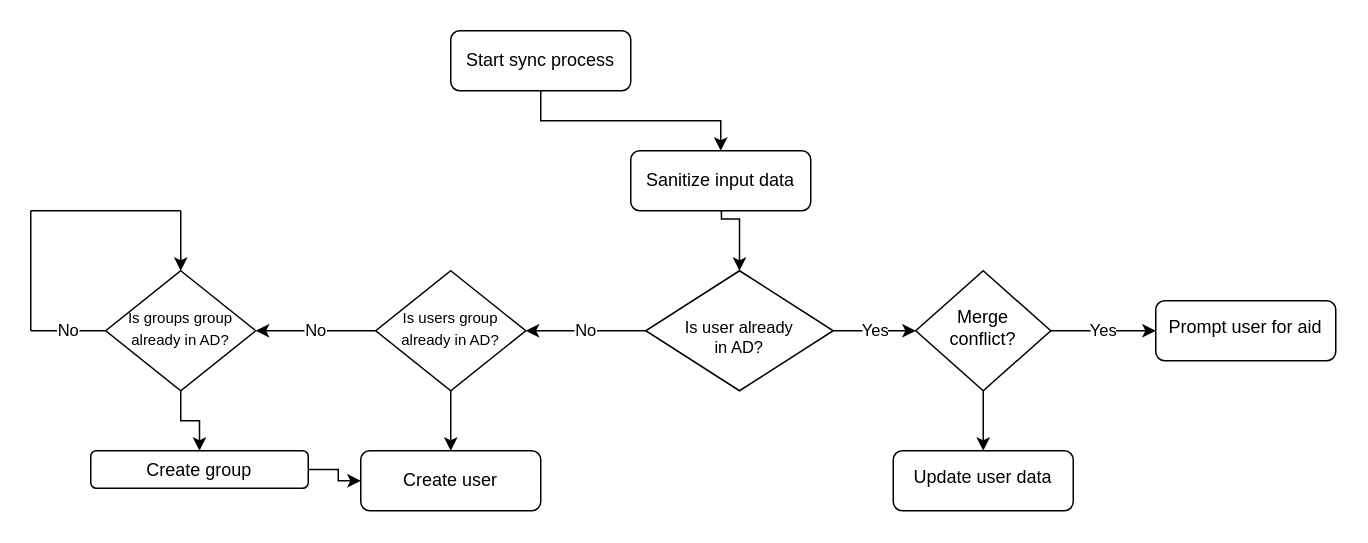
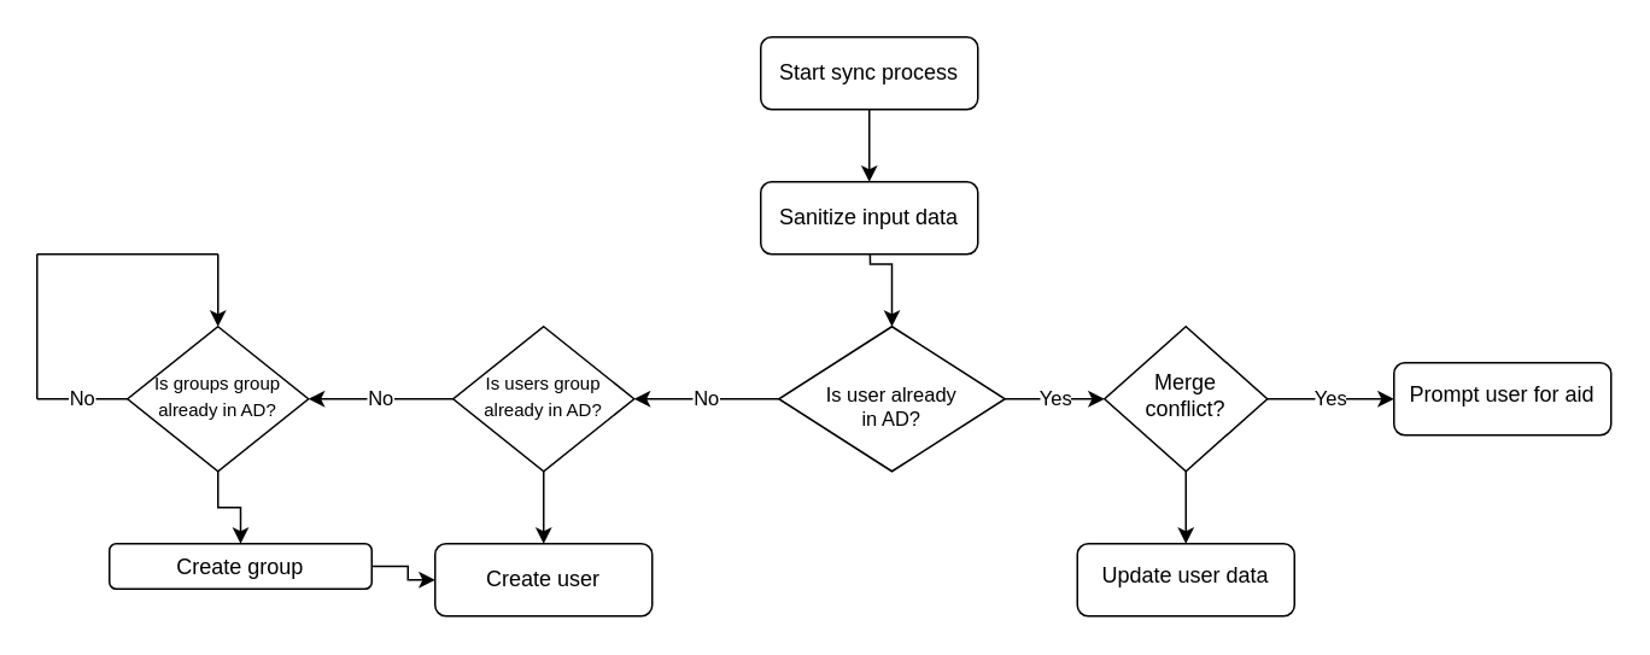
  <mxCell id="0" />
  <mxCell id="1" parent="0" />
  <mxCell id="2" value="" style="edgeStyle=orthogonalEdgeStyle;rounded=0;orthogonalLoop=1;jettySize=auto;html=1;" parent="1" source="3" target="5" edge="1"><mxGeometry relative="1" as="geometry" /></mxCell>
- <mxCell id="3" value="Start sync process" style="rounded=1;whiteSpace=wrap;html=1;fontSize=12;glass=0;strokeWidth=1;shadow=0;" parent="1" vertex="1"><mxGeometry x="300" y="20" width="120" height="40" as="geometry" /></mxCell>
+ <mxCell id="3" value="Start sync process" style="rounded=1;whiteSpace=wrap;html=1;fontSize=12;glass=0;strokeWidth=1;shadow=0;" parent="1" vertex="1"><mxGeometry x="420" y="20" width="120" height="40" as="geometry" /></mxCell>
  <mxCell id="4" style="edgeStyle=orthogonalEdgeStyle;rounded=0;orthogonalLoop=1;jettySize=auto;html=1;entryX=0.5;entryY=0;entryDx=0;entryDy=0;" parent="1" target="8" edge="1"><mxGeometry relative="1" as="geometry"><mxPoint x="480" y="110" as="sourcePoint" /></mxGeometry></mxCell>
  <mxCell id="5" value="Sanitize input data" style="rounded=1;whiteSpace=wrap;html=1;fontSize=12;glass=0;strokeWidth=1;shadow=0;" parent="1" vertex="1"><mxGeometry x="420" y="100" width="120" height="40" as="geometry" /></mxCell>
  <mxCell id="6" value="No" style="edgeStyle=orthogonalEdgeStyle;rounded=0;orthogonalLoop=1;jettySize=auto;html=1;" parent="1" source="8" target="11" edge="1"><mxGeometry relative="1" as="geometry" /></mxCell>
  <mxCell id="7" value="&lt;div&gt;Yes&lt;/div&gt;" style="edgeStyle=orthogonalEdgeStyle;rounded=0;orthogonalLoop=1;jettySize=auto;html=1;" parent="1" source="8" target="23" edge="1"><mxGeometry relative="1" as="geometry" /></mxCell>
  <mxCell id="8" value="&lt;div style=&quot;font-size: 11px;&quot;&gt;&lt;br&gt;&lt;/div&gt;&lt;div style=&quot;font-size: 11px;&quot;&gt;Is user already&lt;/div&gt;&lt;div style=&quot;font-size: 11px;&quot;&gt;in AD?&lt;br&gt;&lt;/div&gt;" style="rhombus;whiteSpace=wrap;html=1;shadow=0;fontFamily=Helvetica;fontSize=12;align=center;strokeWidth=1;spacing=6;spacingTop=-4;" parent="1" vertex="1"><mxGeometry x="430" y="180" width="125" height="80" as="geometry" /></mxCell>
  <mxCell id="9" value="No" style="edgeStyle=orthogonalEdgeStyle;rounded=0;orthogonalLoop=1;jettySize=auto;html=1;" parent="1" source="11" target="13" edge="1"><mxGeometry relative="1" as="geometry" /></mxCell>
  <mxCell id="10" value="" style="edgeStyle=orthogonalEdgeStyle;rounded=0;orthogonalLoop=1;jettySize=auto;html=1;" parent="1" source="11" target="20" edge="1"><mxGeometry relative="1" as="geometry" /></mxCell>
  <mxCell id="11" value="&lt;font style=&quot;font-size: 10px;&quot;&gt;Is users group already in AD?&lt;/font&gt;" style="rhombus;whiteSpace=wrap;html=1;shadow=0;fontFamily=Helvetica;fontSize=12;align=center;strokeWidth=1;spacing=6;spacingTop=-4;" parent="1" vertex="1"><mxGeometry x="250" y="180" width="100" height="80" as="geometry" /></mxCell>
  <mxCell id="12" value="" style="edgeStyle=orthogonalEdgeStyle;rounded=0;orthogonalLoop=1;jettySize=auto;html=1;" parent="1" source="13" target="19" edge="1"><mxGeometry relative="1" as="geometry" /></mxCell>
  <mxCell id="13" value="&lt;font style=&quot;font-size: 10px;&quot;&gt;Is groups group already in AD?&lt;/font&gt;" style="rhombus;whiteSpace=wrap;html=1;shadow=0;fontFamily=Helvetica;fontSize=12;align=center;strokeWidth=1;spacing=6;spacingTop=-4;" parent="1" vertex="1"><mxGeometry x="70" y="180" width="100" height="80" as="geometry" /></mxCell>
  <mxCell id="14" value="No" style="endArrow=none;html=1;rounded=0;" parent="1" edge="1"><mxGeometry width="50" height="50" relative="1" as="geometry"><mxPoint x="20" y="220" as="sourcePoint" /><mxPoint x="70" y="220" as="targetPoint" /></mxGeometry></mxCell>
  <mxCell id="15" value="" style="endArrow=none;html=1;rounded=0;" parent="1" edge="1"><mxGeometry width="50" height="50" relative="1" as="geometry"><mxPoint x="20" y="220" as="sourcePoint" /><mxPoint x="20" y="140" as="targetPoint" /></mxGeometry></mxCell>
  <mxCell id="16" value="" style="endArrow=none;html=1;rounded=0;" parent="1" edge="1"><mxGeometry width="50" height="50" relative="1" as="geometry"><mxPoint x="120" y="140" as="sourcePoint" /><mxPoint x="20" y="140" as="targetPoint" /></mxGeometry></mxCell>
  <mxCell id="17" value="" style="edgeStyle=none;orthogonalLoop=1;jettySize=auto;html=1;rounded=0;entryX=0.5;entryY=0;entryDx=0;entryDy=0;" parent="1" target="13" edge="1"><mxGeometry width="100" relative="1" as="geometry"><mxPoint x="120" y="140" as="sourcePoint" /><mxPoint x="220" y="140" as="targetPoint" /><Array as="points" /></mxGeometry></mxCell>
  <mxCell id="18" style="edgeStyle=orthogonalEdgeStyle;rounded=0;orthogonalLoop=1;jettySize=auto;html=1;" parent="1" source="19" target="20" edge="1"><mxGeometry relative="1" as="geometry" /></mxCell>
  <mxCell id="19" value="Create group" style="rounded=1;whiteSpace=wrap;html=1;fontSize=12;glass=0;strokeWidth=1;shadow=0;" parent="1" vertex="1"><mxGeometry x="60" y="300" width="145" height="25" as="geometry" /></mxCell>
  <mxCell id="20" value="Create user" style="rounded=1;whiteSpace=wrap;html=1;fontSize=12;glass=0;strokeWidth=1;shadow=0;" parent="1" vertex="1"><mxGeometry x="240" y="300" width="120" height="40" as="geometry" /></mxCell>
  <mxCell id="21" value="Yes" style="edgeStyle=orthogonalEdgeStyle;rounded=0;orthogonalLoop=1;jettySize=auto;html=1;" parent="1" source="23" target="24" edge="1"><mxGeometry relative="1" as="geometry" /></mxCell>
  <mxCell id="22" value="" style="edgeStyle=orthogonalEdgeStyle;rounded=0;orthogonalLoop=1;jettySize=auto;html=1;" parent="1" source="23" target="25" edge="1"><mxGeometry relative="1" as="geometry" /></mxCell>
  <mxCell id="23" value="Merge conflict?" style="rhombus;whiteSpace=wrap;html=1;shadow=0;fontFamily=Helvetica;fontSize=12;align=center;strokeWidth=1;spacing=6;spacingTop=-4;" parent="1" vertex="1"><mxGeometry x="610" y="180" width="90" height="80" as="geometry" /></mxCell>
  <mxCell id="24" value="Prompt user for aid" style="rounded=1;whiteSpace=wrap;html=1;shadow=0;strokeWidth=1;spacing=6;spacingTop=-4;" parent="1" vertex="1"><mxGeometry x="770" y="200" width="120" height="40" as="geometry" /></mxCell>
  <mxCell id="25" value="Update user data" style="rounded=1;whiteSpace=wrap;html=1;shadow=0;strokeWidth=1;spacing=6;spacingTop=-4;" parent="1" vertex="1"><mxGeometry x="595" y="300" width="120" height="40" as="geometry" /></mxCell>
